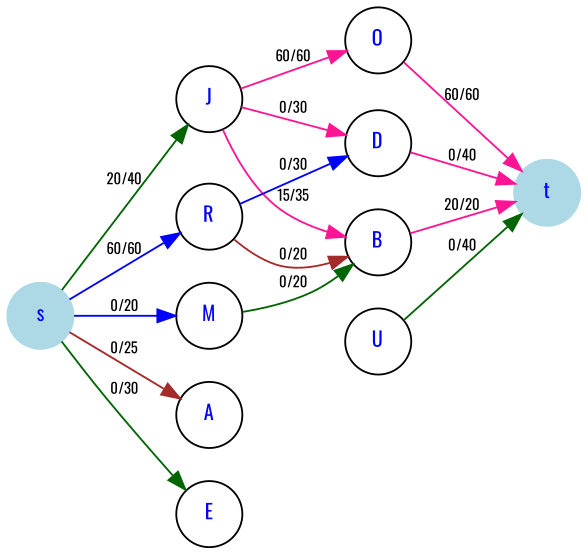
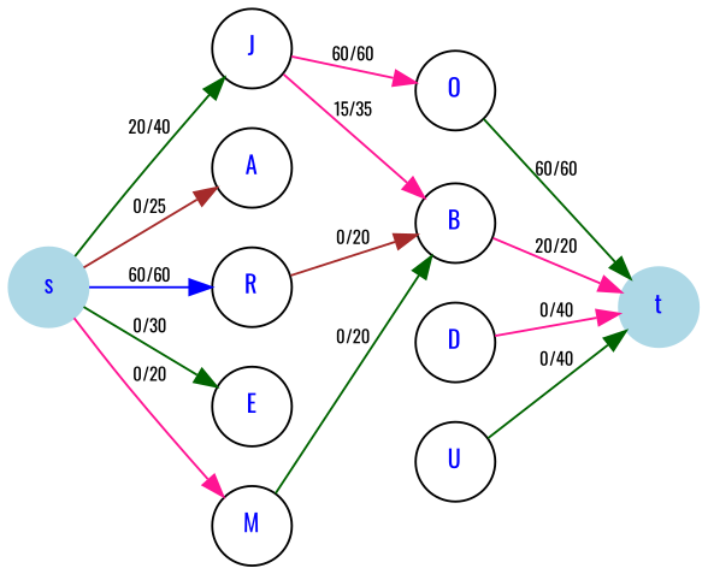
  digraph {
    fontname=Oswald
    rankdir=LR
    node [fontcolor=blue fontname=Oswald fontsize=11 shape=circle]
    edge [color=deeppink fontname=Oswald fontsize=8]
    n1 [color=lightblue label=s style=filled]
    J
    A
    R
    E
    M
    B
    D
    O
    n10 [color=lightblue label=t style=filled]
    U
    n1 -> J [color=darkgreen label="20/40"]
    n1 -> A [color=brown label="0/25"]
    n1 -> R [color=blue label="60/60"]
    n1 -> E [color=darkgreen label="0/30"]
-   n1 -> M [color=blue label="0/20"]
+   n1 -> M [label="0/20"]
    J -> B [label="15/35"]
-   J -> D [label="0/30"]
    J -> O [label="60/60"]
    R -> B [color=brown label="0/20"]
-   R -> D [color=blue label="0/30"]
    M -> B [color=darkgreen label="0/20"]
    B -> n10 [label="20/20"]
    D -> n10 [label="0/40"]
-   O -> n10 [label="60/60"]
+   O -> n10 [color=darkgreen label="60/60"]
    U -> n10 [color=darkgreen label="0/40"]
  }
